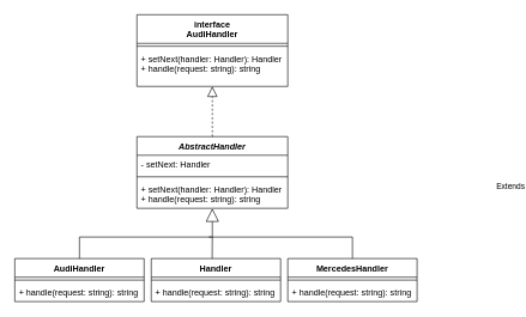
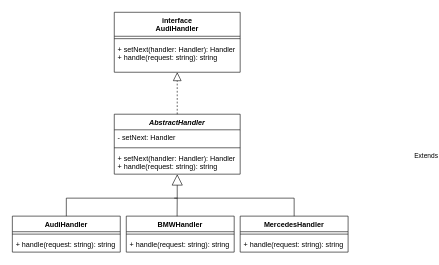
  <mxCell id="0" />
  <mxCell id="1" parent="0" />
  <mxCell id="2" value="interface&#10;AudiHandler" style="swimlane;fontStyle=1;align=center;verticalAlign=top;childLayout=stackLayout;horizontal=1;startSize=40;horizontalStack=0;resizeParent=1;resizeParentMax=0;resizeLast=0;collapsible=1;marginBottom=0;" vertex="1" parent="1"><mxGeometry x="190" y="20" width="210" height="100" as="geometry" /></mxCell>
  <mxCell id="3" value="" style="line;strokeWidth=1;fillColor=none;align=left;verticalAlign=middle;spacingTop=-1;spacingLeft=3;spacingRight=3;rotatable=0;labelPosition=right;points=[];portConstraint=eastwest;strokeColor=inherit;" vertex="1" parent="2"><mxGeometry y="40" width="210" height="8" as="geometry" /></mxCell>
  <mxCell id="4" value="+ setNext(handler: Handler): Handler&#10;+ handle(request: string): string" style="text;strokeColor=none;fillColor=none;align=left;verticalAlign=top;spacingLeft=4;spacingRight=4;overflow=hidden;rotatable=0;points=[[0,0.5],[1,0.5]];portConstraint=eastwest;" vertex="1" parent="2"><mxGeometry y="48" width="210" height="52" as="geometry" /></mxCell>
  <mxCell id="5" value="AbstractHandler" style="swimlane;fontStyle=3;align=center;verticalAlign=top;childLayout=stackLayout;horizontal=1;startSize=26;horizontalStack=0;resizeParent=1;resizeParentMax=0;resizeLast=0;collapsible=1;marginBottom=0;" vertex="1" parent="1"><mxGeometry x="190" y="190" width="210" height="100" as="geometry" /></mxCell>
  <mxCell id="6" value="- setNext: Handler" style="text;strokeColor=none;fillColor=none;align=left;verticalAlign=top;spacingLeft=4;spacingRight=4;overflow=hidden;rotatable=0;points=[[0,0.5],[1,0.5]];portConstraint=eastwest;" vertex="1" parent="5"><mxGeometry y="26" width="210" height="26" as="geometry" /></mxCell>
  <mxCell id="7" value="" style="line;strokeWidth=1;fillColor=none;align=left;verticalAlign=middle;spacingTop=-1;spacingLeft=3;spacingRight=3;rotatable=0;labelPosition=right;points=[];portConstraint=eastwest;strokeColor=inherit;" vertex="1" parent="5"><mxGeometry y="52" width="210" height="8" as="geometry" /></mxCell>
  <mxCell id="8" value="+ setNext(handler: Handler): Handler&#10;+ handle(request: string): string" style="text;strokeColor=none;fillColor=none;align=left;verticalAlign=top;spacingLeft=4;spacingRight=4;overflow=hidden;rotatable=0;points=[[0,0.5],[1,0.5]];portConstraint=eastwest;" vertex="1" parent="5"><mxGeometry y="60" width="210" height="40" as="geometry" /></mxCell>
  <mxCell id="9" value="AudiHandler" style="swimlane;fontStyle=1;align=center;verticalAlign=top;childLayout=stackLayout;horizontal=1;startSize=26;horizontalStack=0;resizeParent=1;resizeParentMax=0;resizeLast=0;collapsible=1;marginBottom=0;" vertex="1" parent="1"><mxGeometry x="20" y="360" width="180" height="60" as="geometry" /></mxCell>
  <mxCell id="10" value="" style="line;strokeWidth=1;fillColor=none;align=left;verticalAlign=middle;spacingTop=-1;spacingLeft=3;spacingRight=3;rotatable=0;labelPosition=right;points=[];portConstraint=eastwest;strokeColor=inherit;" vertex="1" parent="9"><mxGeometry y="26" width="180" height="8" as="geometry" /></mxCell>
  <mxCell id="11" value="+ handle(request: string): string" style="text;strokeColor=none;fillColor=none;align=left;verticalAlign=top;spacingLeft=4;spacingRight=4;overflow=hidden;rotatable=0;points=[[0,0.5],[1,0.5]];portConstraint=eastwest;" vertex="1" parent="9"><mxGeometry y="34" width="180" height="26" as="geometry" /></mxCell>
- <mxCell id="12" value="Handler" style="swimlane;fontStyle=1;align=center;verticalAlign=top;childLayout=stackLayout;horizontal=1;startSize=26;horizontalStack=0;resizeParent=1;resizeParentMax=0;resizeLast=0;collapsible=1;marginBottom=0;" vertex="1" parent="1"><mxGeometry x="210" y="360" width="180" height="60" as="geometry" /></mxCell>
+ <mxCell id="12" value="BMWHandler" style="swimlane;fontStyle=1;align=center;verticalAlign=top;childLayout=stackLayout;horizontal=1;startSize=26;horizontalStack=0;resizeParent=1;resizeParentMax=0;resizeLast=0;collapsible=1;marginBottom=0;" vertex="1" parent="1"><mxGeometry x="210" y="360" width="180" height="60" as="geometry" /></mxCell>
  <mxCell id="13" value="" style="line;strokeWidth=1;fillColor=none;align=left;verticalAlign=middle;spacingTop=-1;spacingLeft=3;spacingRight=3;rotatable=0;labelPosition=right;points=[];portConstraint=eastwest;strokeColor=inherit;" vertex="1" parent="12"><mxGeometry y="26" width="180" height="8" as="geometry" /></mxCell>
  <mxCell id="14" value="+ handle(request: string): string" style="text;strokeColor=none;fillColor=none;align=left;verticalAlign=top;spacingLeft=4;spacingRight=4;overflow=hidden;rotatable=0;points=[[0,0.5],[1,0.5]];portConstraint=eastwest;" vertex="1" parent="12"><mxGeometry y="34" width="180" height="26" as="geometry" /></mxCell>
  <mxCell id="15" value="MercedesHandler" style="swimlane;fontStyle=1;align=center;verticalAlign=top;childLayout=stackLayout;horizontal=1;startSize=26;horizontalStack=0;resizeParent=1;resizeParentMax=0;resizeLast=0;collapsible=1;marginBottom=0;" vertex="1" parent="1"><mxGeometry x="400" y="360" width="180" height="60" as="geometry" /></mxCell>
  <mxCell id="16" value="" style="line;strokeWidth=1;fillColor=none;align=left;verticalAlign=middle;spacingTop=-1;spacingLeft=3;spacingRight=3;rotatable=0;labelPosition=right;points=[];portConstraint=eastwest;strokeColor=inherit;" vertex="1" parent="15"><mxGeometry y="26" width="180" height="8" as="geometry" /></mxCell>
  <mxCell id="17" value="+ handle(request: string): string" style="text;strokeColor=none;fillColor=none;align=left;verticalAlign=top;spacingLeft=4;spacingRight=4;overflow=hidden;rotatable=0;points=[[0,0.5],[1,0.5]];portConstraint=eastwest;" vertex="1" parent="15"><mxGeometry y="34" width="180" height="26" as="geometry" /></mxCell>
  <mxCell id="18" value="" style="endArrow=block;dashed=1;endFill=0;endSize=12;html=1;rounded=0;exitX=0.5;exitY=0;exitDx=0;exitDy=0;" edge="1" parent="1" source="5"><mxGeometry width="160" relative="1" as="geometry"><mxPoint x="220" y="160" as="sourcePoint" /><mxPoint x="295" y="120" as="targetPoint" /></mxGeometry></mxCell>
  <mxCell id="19" value="Extends" style="endArrow=block;endSize=16;endFill=0;html=1;rounded=0;exitX=0.5;exitY=0;exitDx=0;exitDy=0;entryX=0.5;entryY=1.005;entryDx=0;entryDy=0;entryPerimeter=0;" edge="1" parent="1" source="9" target="8"><mxGeometry x="1" y="-416" width="160" relative="1" as="geometry"><mxPoint x="250" y="260" as="sourcePoint" /><mxPoint x="410" y="260" as="targetPoint" /><Array as="points"><mxPoint x="110" y="330" /><mxPoint x="295" y="330" /></Array><mxPoint x="-1" y="-30" as="offset" /></mxGeometry></mxCell>
  <mxCell id="20" value="" style="endArrow=none;html=1;rounded=0;entryX=0.5;entryY=0;entryDx=0;entryDy=0;" edge="1" parent="1" target="15"><mxGeometry width="50" height="50" relative="1" as="geometry"><mxPoint x="290" y="330" as="sourcePoint" /><mxPoint x="380" y="320" as="targetPoint" /><Array as="points"><mxPoint x="490" y="330" /></Array></mxGeometry></mxCell>
  <mxCell id="21" value="" style="endArrow=none;html=1;rounded=0;exitX=0.471;exitY=0.002;exitDx=0;exitDy=0;exitPerimeter=0;" edge="1" parent="1" source="12"><mxGeometry width="50" height="50" relative="1" as="geometry"><mxPoint x="320" y="360" as="sourcePoint" /><mxPoint x="295" y="330" as="targetPoint" /></mxGeometry></mxCell>
